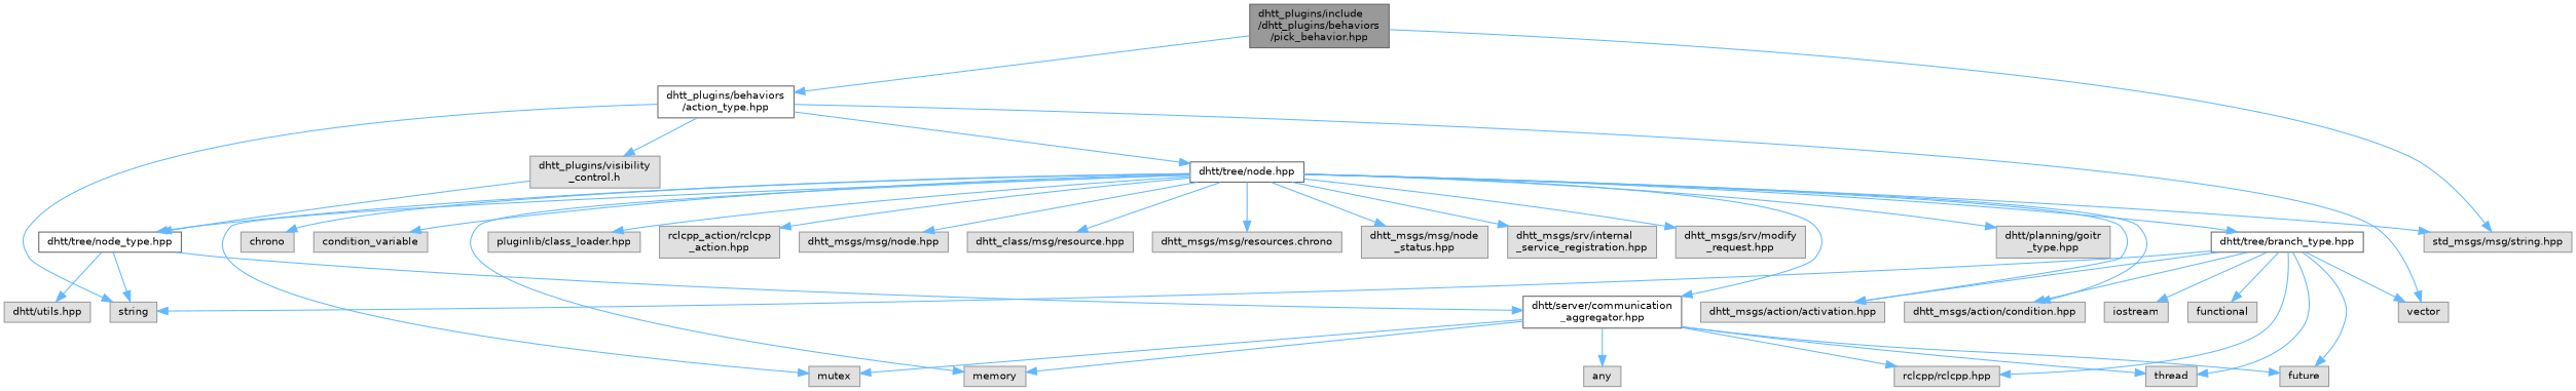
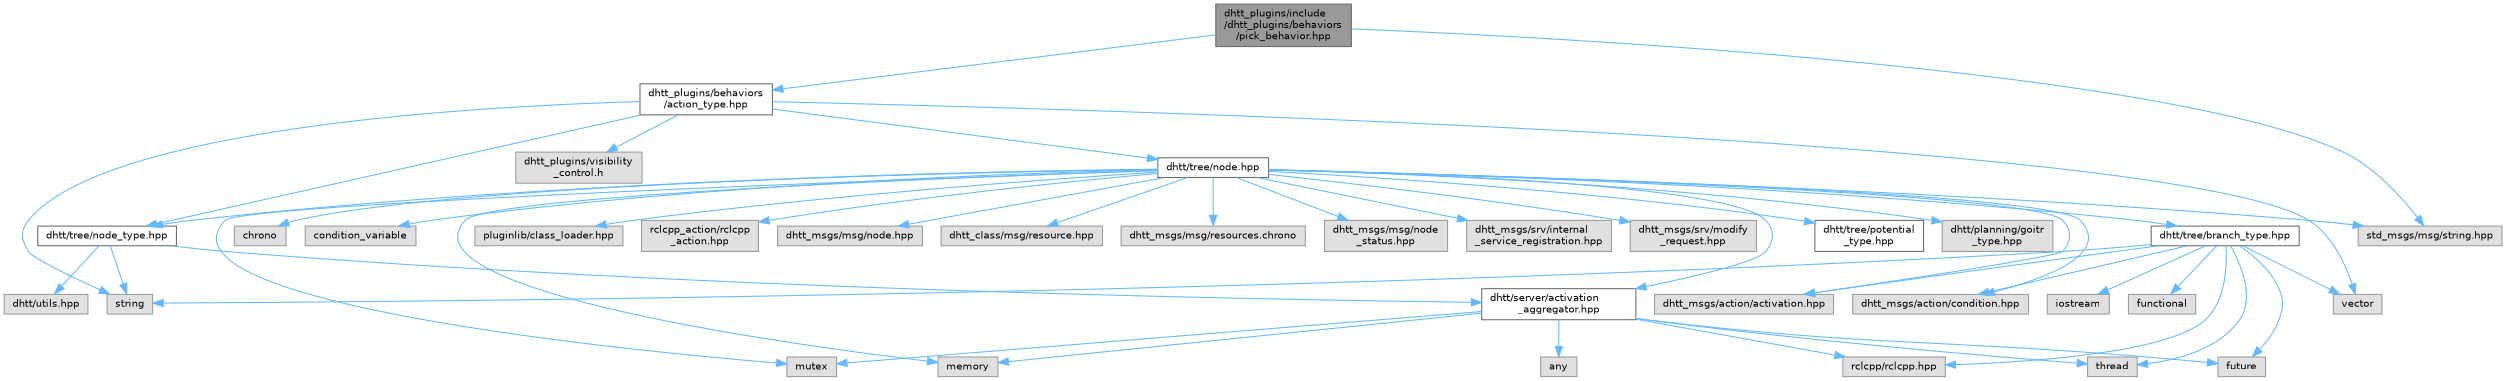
  digraph {
    node [color=grey60 fillcolor="#E0E0E0" fontname=Helvetica fontsize=10 shape=box style=filled]
    edge [color=steelblue1 fontname=Helvetica fontsize=10 labelfontname=Helvetica labelfontsize=10 style=solid]
    n1 [color=gray40 fillcolor=grey60 fontcolor=black height=0.2 label="dhtt_plugins/include\l/dhtt_plugins/behaviors\l/pick_behavior.hpp" width=0.4]
    n2 [color=grey40 fillcolor=white height=0.2 label="dhtt_plugins/behaviors\l/action_type.hpp" width=0.4]
    n3 [height=0.2 label="std_msgs/msg/string.hpp" width=0.4]
    n4 [height=0.2 label="dhtt_plugins/visibility\l_control.h" width=0.4]
    n5 [color=grey40 fillcolor=white height=0.2 label="dhtt/tree/node.hpp" width=0.4]
    n6 [color=grey40 fillcolor=white height=0.2 label="dhtt/tree/node_type.hpp" width=0.4]
    n7 [height=0.2 label=vector width=0.4]
    n8 [height=0.2 label=string width=0.4]
    n9 [height=0.2 label="rclcpp/rclcpp.hpp" width=0.4]
    n10 [height=0.2 label=memory width=0.4]
    n11 [height=0.2 label=chrono width=0.4]
    n12 [height=0.2 label=condition_variable width=0.4]
    n13 [height=0.2 label=mutex width=0.4]
    n14 [height=0.2 label="pluginlib/class_loader.hpp" width=0.4]
    n15 [height=0.2 label="rclcpp_action/rclcpp\l_action.hpp" width=0.4]
    n16 [height=0.2 label="dhtt_msgs/msg/node.hpp" width=0.4]
    n17 [height=0.2 label="dhtt_class/msg/resource.hpp" width=0.4]
    n18 [height=0.2 label="dhtt_msgs/msg/resources.chrono" width=0.4]
    n19 [height=0.2 label="dhtt_msgs/msg/node\l_status.hpp" width=0.4]
    n20 [height=0.2 label="dhtt_msgs/srv/internal\l_service_registration.hpp" width=0.4]
    n21 [height=0.2 label="dhtt_msgs/srv/modify\l_request.hpp" width=0.4]
    n22 [height=0.2 label="dhtt_msgs/action/activation.hpp" width=0.4]
    n23 [height=0.2 label="dhtt_msgs/action/condition.hpp" width=0.4]
-   n24 [color=grey40 fillcolor=white height=0.2 label="dhtt/server/communication\l_aggregator.hpp" width=0.4]
+   n24 [color=grey40 fillcolor=white height=0.2 label="dhtt/server/activation\l_aggregator.hpp" width=0.4]
    n25 [color=grey40 fillcolor=white height=0.2 label="dhtt/tree/branch_type.hpp" width=0.4]
+   n26 [color=grey40 fillcolor=white height=0.2 label="dhtt/tree/potential\l_type.hpp" width=0.4]
    n27 [height=0.2 label="dhtt/planning/goitr\l_type.hpp" width=0.4]
    n28 [height=0.2 label="dhtt/utils.hpp" width=0.4]
    n29 [height=0.2 label=any width=0.4]
    n30 [height=0.2 label=thread width=0.4]
    n31 [height=0.2 label=future width=0.4]
    n32 [height=0.2 label=iostream width=0.4]
    n33 [height=0.2 label=functional width=0.4]
    n1 -> n2
    n1 -> n3
    n2 -> n4
    n2 -> n5
-   n4 -> n6
+   n2 -> n6
    n2 -> n7
    n2 -> n8
    n5 -> n3
    n5 -> n6
    n5 -> n10
    n5 -> n11
    n5 -> n12
    n5 -> n13
    n5 -> n14
    n5 -> n15
    n5 -> n16
    n5 -> n17
    n5 -> n18
    n5 -> n19
    n5 -> n20
    n5 -> n21
    n5 -> n22
    n5 -> n23
    n5 -> n24
    n5 -> n25
+   n5 -> n26
    n5 -> n27
    n6 -> n8
    n6 -> n24
    n6 -> n28
    n24 -> n9
    n24 -> n10
    n24 -> n13
    n24 -> n29
    n24 -> n30
    n24 -> n31
    n25 -> n7
    n25 -> n8
    n25 -> n9
    n25 -> n22
    n25 -> n23
    n25 -> n30
    n25 -> n31
    n25 -> n32
    n25 -> n33
  }
